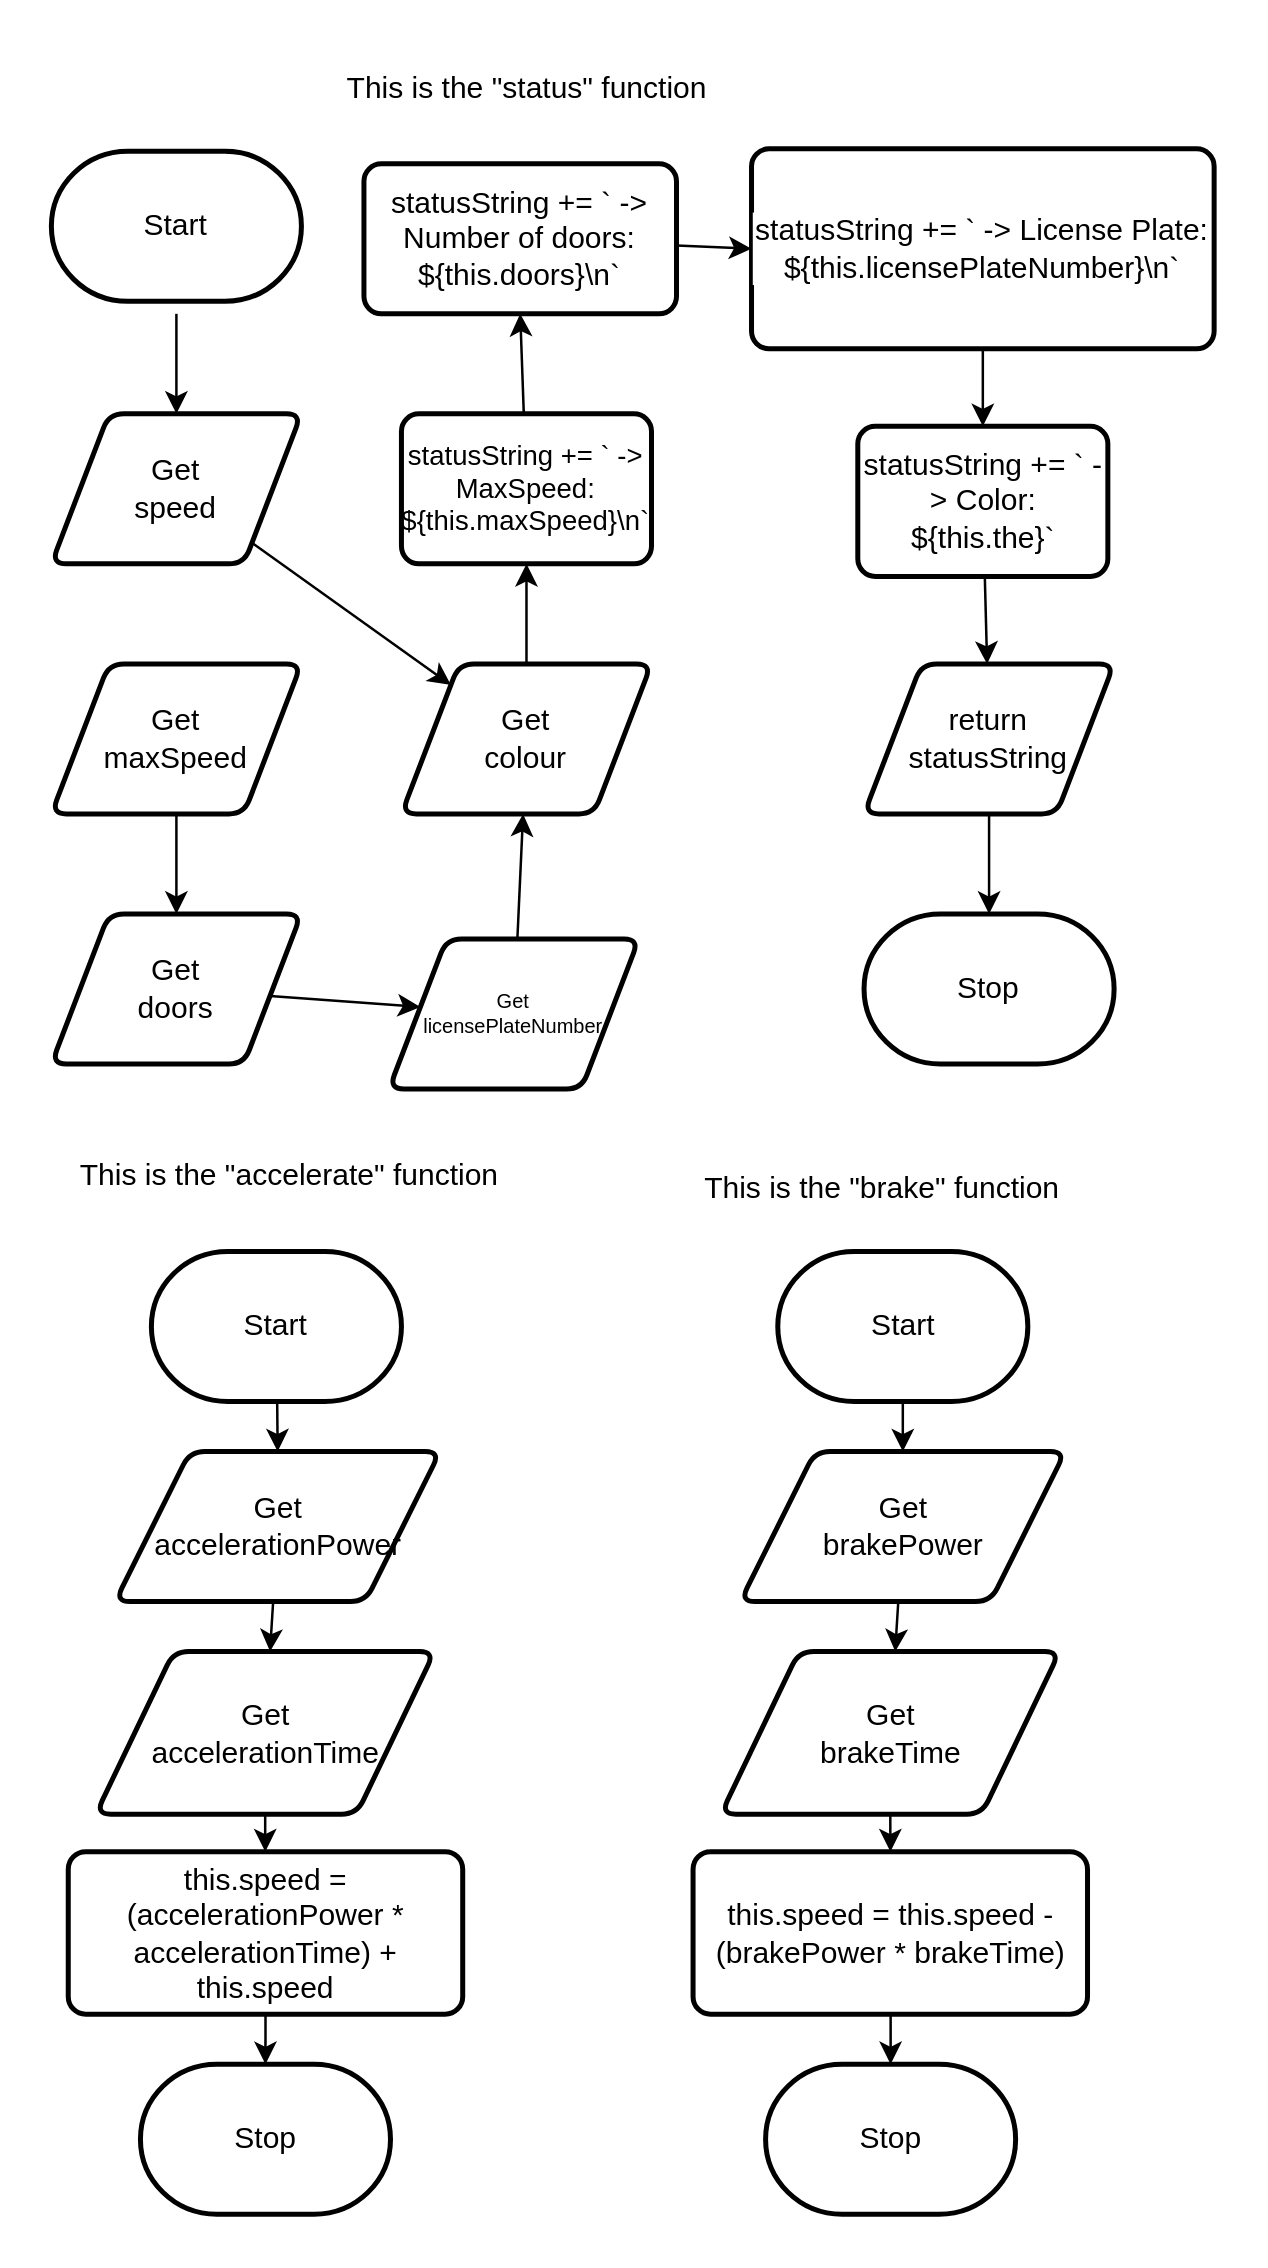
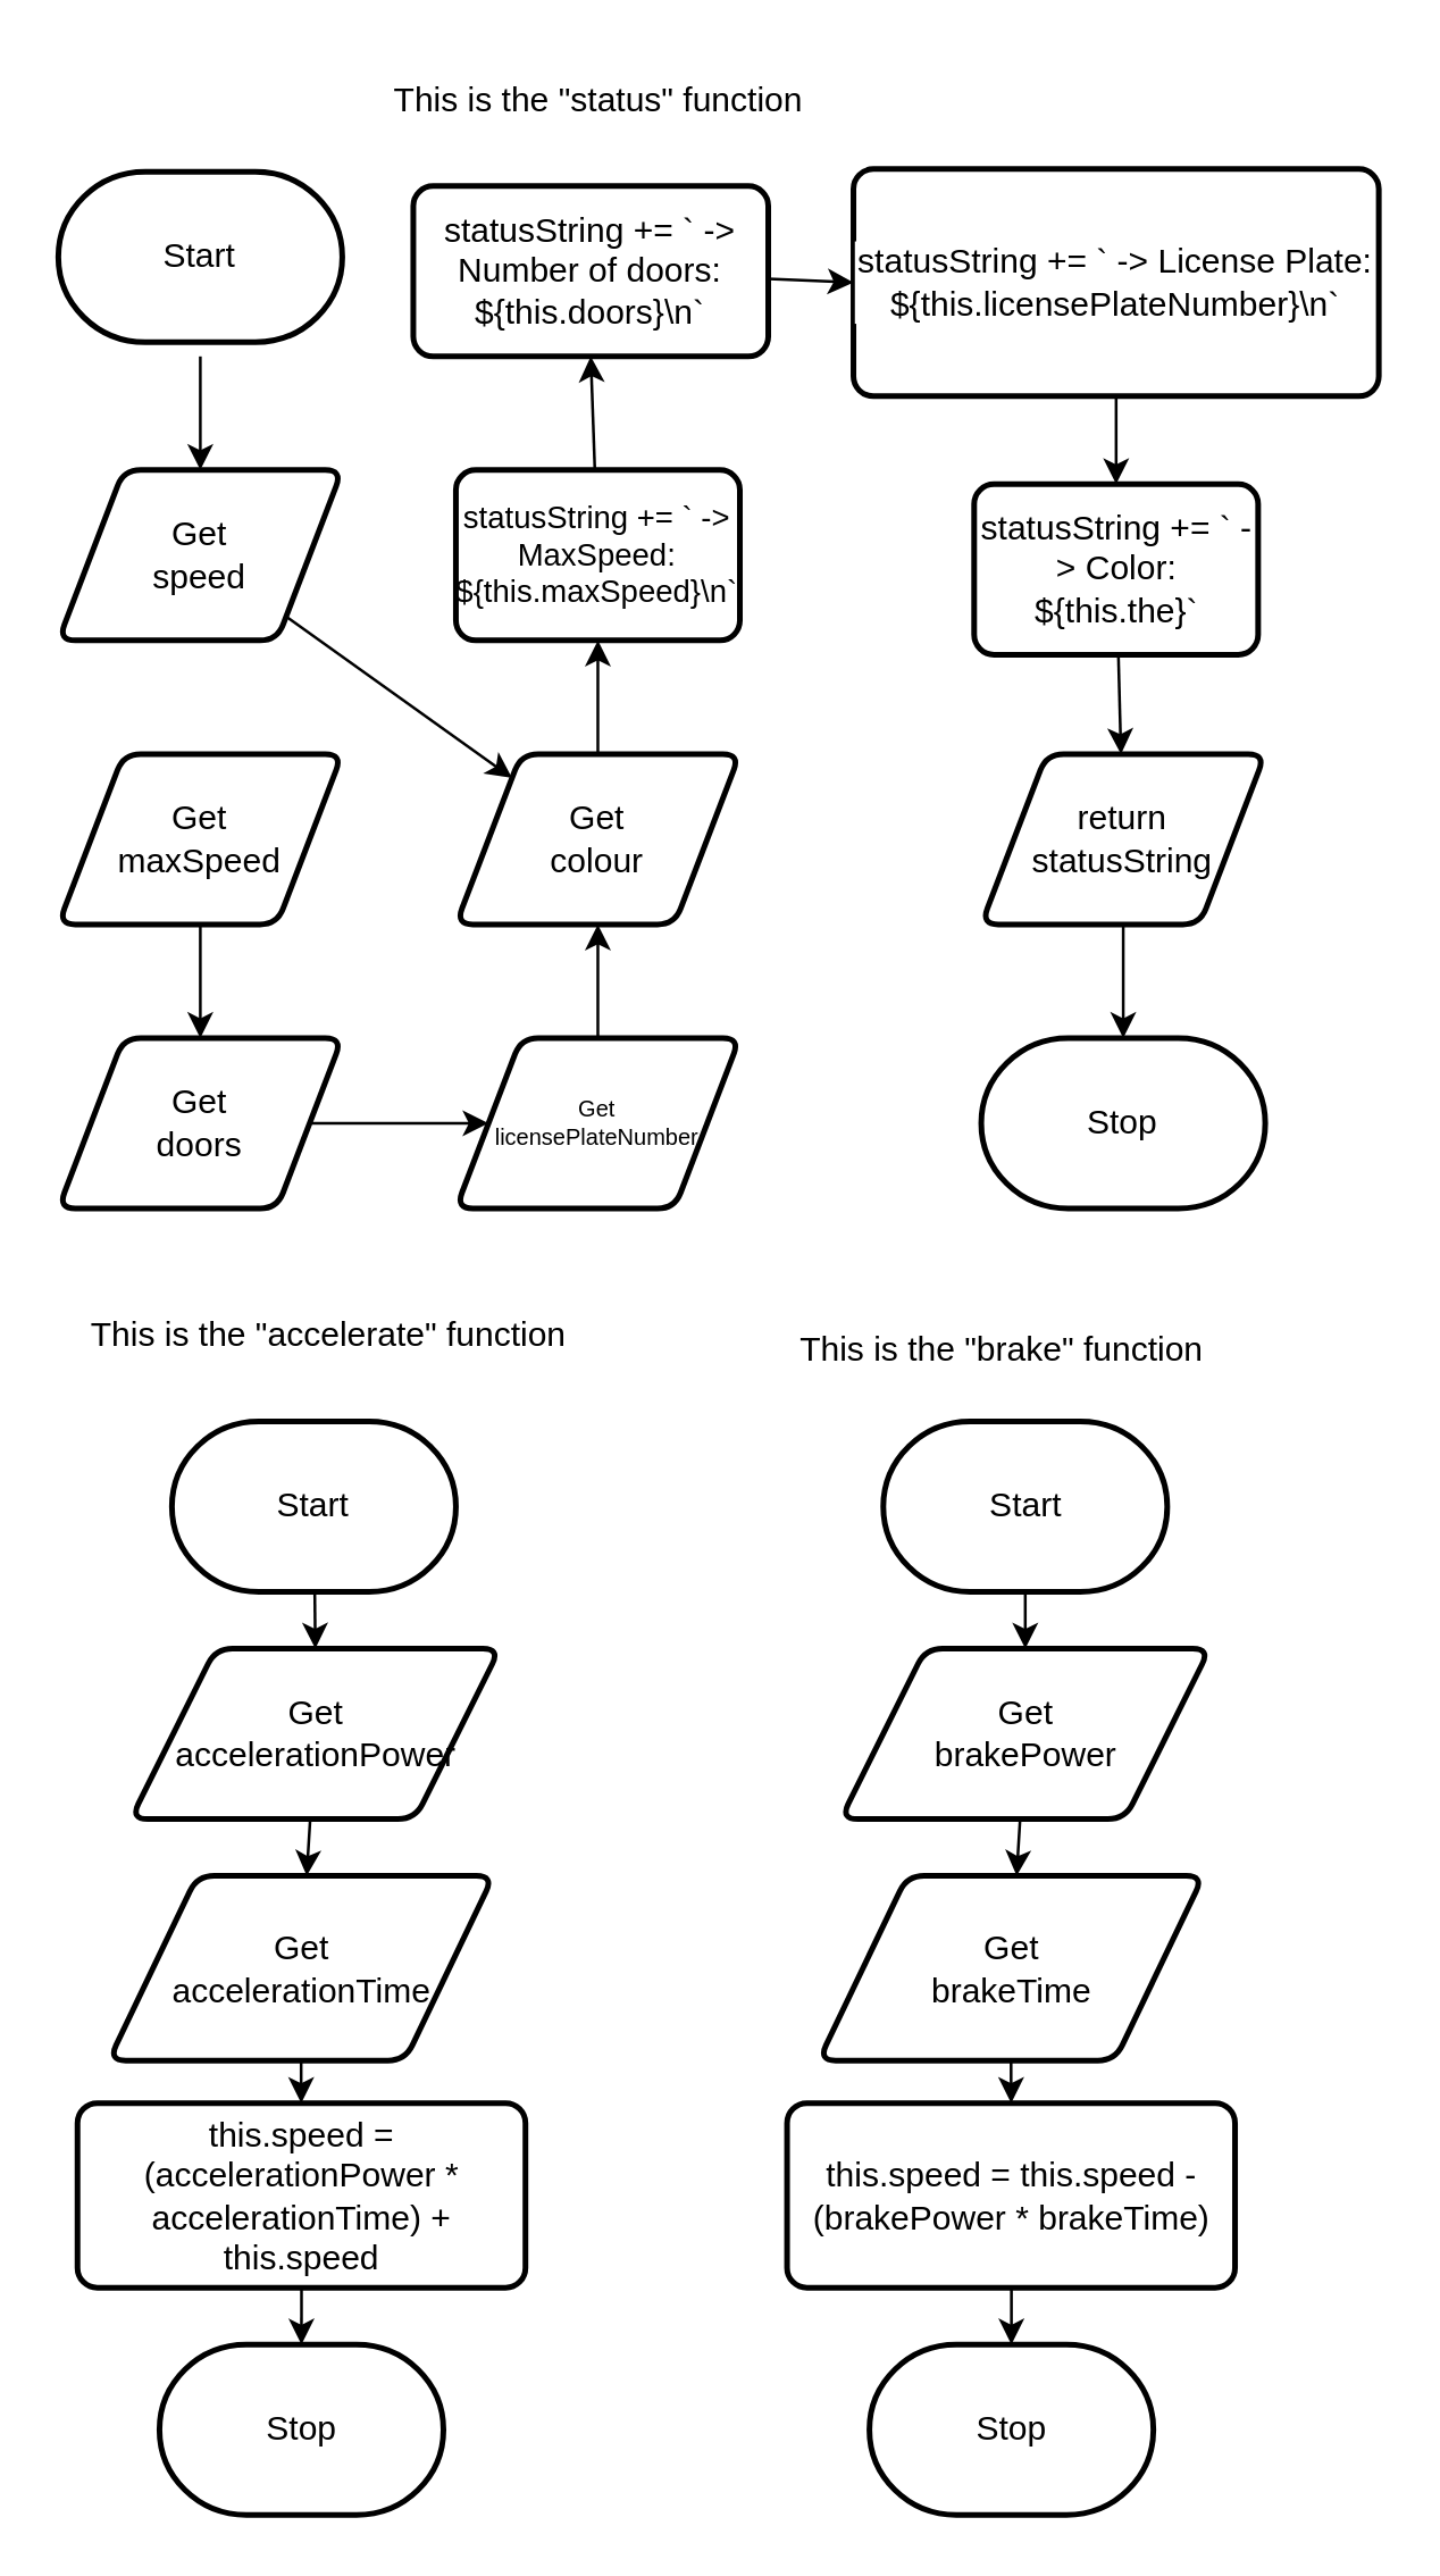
  <mxCell id="0" />
  <mxCell id="1" parent="0" />
  <mxCell id="2" style="edgeStyle=none;html=1;entryX=0.5;entryY=0;entryDx=0;entryDy=0;" parent="1" target="4" edge="1"><mxGeometry relative="1" as="geometry"><mxPoint x="90" y="175" as="targetPoint" /><mxPoint x="70" y="125" as="sourcePoint" /></mxGeometry></mxCell>
  <mxCell id="3" style="edgeStyle=none;html=1;fontSize=7;" parent="1" source="4" target="15" edge="1"><mxGeometry relative="1" as="geometry" /></mxCell>
  <mxCell id="4" value="Get&lt;br&gt;speed" style="shape=parallelogram;html=1;strokeWidth=2;perimeter=parallelogramPerimeter;whiteSpace=wrap;rounded=1;arcSize=12;size=0.23;fontSize=12;" parent="1" vertex="1"><mxGeometry x="20" y="165" width="100" height="60" as="geometry" /></mxCell>
  <mxCell id="5" value="This is the &quot;status&quot; function" style="text;html=1;align=center;verticalAlign=middle;resizable=0;points=[];autosize=1;strokeColor=none;fillColor=none;" parent="1" vertex="1"><mxGeometry x="127" y="20" width="165" height="30" as="geometry" /></mxCell>
  <mxCell id="6" style="edgeStyle=none;html=1;fontSize=8;" parent="1" source="7" edge="1"><mxGeometry relative="1" as="geometry"><mxPoint x="395" y="365" as="targetPoint" /></mxGeometry></mxCell>
  <mxCell id="7" value="return&lt;br&gt;statusString" style="shape=parallelogram;html=1;strokeWidth=2;perimeter=parallelogramPerimeter;whiteSpace=wrap;rounded=1;arcSize=12;size=0.23;fontSize=12;" parent="1" vertex="1"><mxGeometry x="345" y="265" width="100" height="60" as="geometry" /></mxCell>
  <mxCell id="8" style="edgeStyle=none;html=1;entryX=0.5;entryY=0;entryDx=0;entryDy=0;fontSize=7;" parent="1" source="9" target="11" edge="1"><mxGeometry relative="1" as="geometry" /></mxCell>
  <mxCell id="9" value="Get&lt;br&gt;maxSpeed" style="shape=parallelogram;html=1;strokeWidth=2;perimeter=parallelogramPerimeter;whiteSpace=wrap;rounded=1;arcSize=12;size=0.23;fontSize=12;" parent="1" vertex="1"><mxGeometry x="20" y="265" width="100" height="60" as="geometry" /></mxCell>
  <mxCell id="10" style="edgeStyle=none;html=1;fontSize=7;" parent="1" source="11" target="13" edge="1"><mxGeometry relative="1" as="geometry" /></mxCell>
  <mxCell id="11" value="Get&lt;br&gt;doors" style="shape=parallelogram;html=1;strokeWidth=2;perimeter=parallelogramPerimeter;whiteSpace=wrap;rounded=1;arcSize=12;size=0.23;fontSize=12;" parent="1" vertex="1"><mxGeometry x="20" y="365" width="100" height="60" as="geometry" /></mxCell>
  <mxCell id="12" style="edgeStyle=none;html=1;fontSize=7;" parent="1" source="13" target="15" edge="1"><mxGeometry relative="1" as="geometry" /></mxCell>
- <mxCell id="13" value="Get&lt;br style=&quot;font-size: 8px;&quot;&gt;licensePlateNumber" style="shape=parallelogram;html=1;strokeWidth=2;perimeter=parallelogramPerimeter;whiteSpace=wrap;rounded=1;arcSize=12;size=0.23;fontSize=8;" parent="1" vertex="1"><mxGeometry x="155" y="375" width="100" height="60" as="geometry" /></mxCell>
+ <mxCell id="13" value="Get&lt;br style=&quot;font-size: 8px;&quot;&gt;licensePlateNumber" style="shape=parallelogram;html=1;strokeWidth=2;perimeter=parallelogramPerimeter;whiteSpace=wrap;rounded=1;arcSize=12;size=0.23;fontSize=8;" parent="1" vertex="1"><mxGeometry x="160" y="365" width="100" height="60" as="geometry" /></mxCell>
  <mxCell id="14" style="edgeStyle=none;html=1;entryX=0.5;entryY=1;entryDx=0;entryDy=0;fontSize=7;" parent="1" source="15" target="17" edge="1"><mxGeometry relative="1" as="geometry" /></mxCell>
  <mxCell id="15" value="Get&lt;br&gt;colour" style="shape=parallelogram;html=1;strokeWidth=2;perimeter=parallelogramPerimeter;whiteSpace=wrap;rounded=1;arcSize=12;size=0.23;fontSize=12;" parent="1" vertex="1"><mxGeometry x="160" y="265" width="100" height="60" as="geometry" /></mxCell>
  <mxCell id="16" style="edgeStyle=none;html=1;entryX=0.5;entryY=1;entryDx=0;entryDy=0;fontSize=7;" parent="1" source="17" target="19" edge="1"><mxGeometry relative="1" as="geometry" /></mxCell>
  <mxCell id="17" value="statusString += ` -&amp;gt; MaxSpeed: ${this.maxSpeed}\n`" style="rounded=1;whiteSpace=wrap;html=1;absoluteArcSize=1;arcSize=14;strokeWidth=2;fontSize=11;" parent="1" vertex="1"><mxGeometry x="160" y="165" width="100" height="60" as="geometry" /></mxCell>
  <mxCell id="18" style="edgeStyle=none;html=1;entryX=0;entryY=0.5;entryDx=0;entryDy=0;fontSize=7;" parent="1" source="19" target="21" edge="1"><mxGeometry relative="1" as="geometry" /></mxCell>
  <mxCell id="19" value="statusString += ` -&amp;gt; Number of doors: ${this.doors}\n`" style="rounded=1;whiteSpace=wrap;html=1;absoluteArcSize=1;arcSize=14;strokeWidth=2;fontSize=12;" parent="1" vertex="1"><mxGeometry x="145" y="65" width="125" height="60" as="geometry" /></mxCell>
  <mxCell id="20" style="edgeStyle=none;html=1;fontSize=7;" parent="1" source="21" target="23" edge="1"><mxGeometry relative="1" as="geometry" /></mxCell>
  <mxCell id="21" value="&lt;font style=&quot;font-size: 12px;&quot;&gt;statusString += ` -&amp;gt; License Plate: ${this.licensePlateNumber}\n`&lt;/font&gt;" style="rounded=1;whiteSpace=wrap;html=1;absoluteArcSize=1;arcSize=14;strokeWidth=2;fontSize=7;labelBackgroundColor=default;" parent="1" vertex="1"><mxGeometry x="300" y="59" width="185" height="80" as="geometry" /></mxCell>
  <mxCell id="22" style="edgeStyle=none;html=1;fontSize=7;" parent="1" source="23" target="7" edge="1"><mxGeometry relative="1" as="geometry" /></mxCell>
  <mxCell id="23" value="statusString += ` -&amp;gt; Color: ${this.the}`" style="rounded=1;whiteSpace=wrap;html=1;absoluteArcSize=1;arcSize=14;strokeWidth=2;fontSize=12;" parent="1" vertex="1"><mxGeometry x="342.5" y="170" width="100" height="60" as="geometry" /></mxCell>
  <mxCell id="24" value="This is the &quot;accelerate&quot; function" style="text;html=1;align=center;verticalAlign=middle;resizable=0;points=[];autosize=1;strokeColor=none;fillColor=none;" parent="1" vertex="1"><mxGeometry x="20" y="455" width="190" height="30" as="geometry" /></mxCell>
  <mxCell id="25" style="edgeStyle=none;html=1;fontSize=12;" parent="1" source="26" target="28" edge="1"><mxGeometry relative="1" as="geometry" /></mxCell>
  <mxCell id="26" value="Get&lt;br style=&quot;font-size: 12px;&quot;&gt;accelerationPower" style="shape=parallelogram;html=1;strokeWidth=2;perimeter=parallelogramPerimeter;whiteSpace=wrap;rounded=1;arcSize=12;size=0.23;fontSize=12;" parent="1" vertex="1"><mxGeometry x="45.5" y="580" width="130" height="60" as="geometry" /></mxCell>
  <mxCell id="27" style="edgeStyle=none;html=1;exitX=0.5;exitY=1;exitDx=0;exitDy=0;" edge="1" parent="1" source="28" target="30"><mxGeometry relative="1" as="geometry" /></mxCell>
  <mxCell id="28" value="Get&lt;br style=&quot;font-size: 12px;&quot;&gt;accelerationTime" style="shape=parallelogram;html=1;strokeWidth=2;perimeter=parallelogramPerimeter;whiteSpace=wrap;rounded=1;arcSize=12;size=0.23;fontSize=12;" parent="1" vertex="1"><mxGeometry x="37.75" y="660" width="135.5" height="65" as="geometry" /></mxCell>
  <mxCell id="29" style="edgeStyle=none;html=1;exitX=0.5;exitY=1;exitDx=0;exitDy=0;entryX=0.5;entryY=0;entryDx=0;entryDy=0;entryPerimeter=0;" edge="1" parent="1" source="30" target="35"><mxGeometry relative="1" as="geometry" /></mxCell>
  <mxCell id="30" value="this.speed = (accelerationPower * accelerationTime) + this.speed" style="rounded=1;whiteSpace=wrap;html=1;absoluteArcSize=1;arcSize=14;strokeWidth=2;fontSize=12;" parent="1" vertex="1"><mxGeometry x="26.75" y="740" width="157.75" height="65" as="geometry" /></mxCell>
  <mxCell id="31" value="Start" style="strokeWidth=2;html=1;shape=mxgraph.flowchart.terminator;whiteSpace=wrap;" vertex="1" parent="1"><mxGeometry x="20" y="60" width="100" height="60" as="geometry" /></mxCell>
  <mxCell id="32" value="Stop" style="strokeWidth=2;html=1;shape=mxgraph.flowchart.terminator;whiteSpace=wrap;" vertex="1" parent="1"><mxGeometry x="345" y="365" width="100" height="60" as="geometry" /></mxCell>
  <mxCell id="33" style="edgeStyle=none;html=1;entryX=0.5;entryY=0;entryDx=0;entryDy=0;" edge="1" parent="1" source="34" target="26"><mxGeometry relative="1" as="geometry" /></mxCell>
  <mxCell id="34" value="Start" style="strokeWidth=2;html=1;shape=mxgraph.flowchart.terminator;whiteSpace=wrap;" vertex="1" parent="1"><mxGeometry x="60" y="500" width="100" height="60" as="geometry" /></mxCell>
  <mxCell id="35" value="Stop" style="strokeWidth=2;html=1;shape=mxgraph.flowchart.terminator;whiteSpace=wrap;" vertex="1" parent="1"><mxGeometry x="55.62" y="825" width="100" height="60" as="geometry" /></mxCell>
  <mxCell id="36" value="This is the &quot;brake&quot; function" style="text;html=1;align=center;verticalAlign=middle;resizable=0;points=[];autosize=1;strokeColor=none;fillColor=none;" vertex="1" parent="1"><mxGeometry x="269.37" y="460" width="165" height="30" as="geometry" /></mxCell>
  <mxCell id="37" style="edgeStyle=none;html=1;fontSize=12;" edge="1" parent="1" source="38" target="40"><mxGeometry relative="1" as="geometry" /></mxCell>
  <mxCell id="38" value="Get&lt;br&gt;brakePower" style="shape=parallelogram;html=1;strokeWidth=2;perimeter=parallelogramPerimeter;whiteSpace=wrap;rounded=1;arcSize=12;size=0.23;fontSize=12;" vertex="1" parent="1"><mxGeometry x="295.5" y="580" width="130" height="60" as="geometry" /></mxCell>
  <mxCell id="39" style="edgeStyle=none;html=1;exitX=0.5;exitY=1;exitDx=0;exitDy=0;" edge="1" parent="1" source="40"><mxGeometry relative="1" as="geometry"><mxPoint x="355.539" y="740" as="targetPoint" /></mxGeometry></mxCell>
  <mxCell id="40" value="Get&lt;br style=&quot;font-size: 12px;&quot;&gt;brakeTime" style="shape=parallelogram;html=1;strokeWidth=2;perimeter=parallelogramPerimeter;whiteSpace=wrap;rounded=1;arcSize=12;size=0.23;fontSize=12;" vertex="1" parent="1"><mxGeometry x="287.75" y="660" width="135.5" height="65" as="geometry" /></mxCell>
  <mxCell id="41" style="edgeStyle=none;html=1;exitX=0.5;exitY=1;exitDx=0;exitDy=0;entryX=0.5;entryY=0;entryDx=0;entryDy=0;entryPerimeter=0;" edge="1" parent="1" target="44"><mxGeometry relative="1" as="geometry"><mxPoint x="355.625" y="805" as="sourcePoint" /></mxGeometry></mxCell>
  <mxCell id="42" style="edgeStyle=none;html=1;entryX=0.5;entryY=0;entryDx=0;entryDy=0;" edge="1" parent="1" source="43" target="38"><mxGeometry relative="1" as="geometry" /></mxCell>
  <mxCell id="43" value="Start" style="strokeWidth=2;html=1;shape=mxgraph.flowchart.terminator;whiteSpace=wrap;" vertex="1" parent="1"><mxGeometry x="310.5" y="500" width="100" height="60" as="geometry" /></mxCell>
  <mxCell id="44" value="Stop" style="strokeWidth=2;html=1;shape=mxgraph.flowchart.terminator;whiteSpace=wrap;" vertex="1" parent="1"><mxGeometry x="305.62" y="825" width="100" height="60" as="geometry" /></mxCell>
  <mxCell id="45" value="this.speed = this.speed - (brakePower * brakeTime)" style="rounded=1;whiteSpace=wrap;html=1;absoluteArcSize=1;arcSize=14;strokeWidth=2;fontSize=12;" vertex="1" parent="1"><mxGeometry x="276.62" y="740" width="157.75" height="65" as="geometry" /></mxCell>
